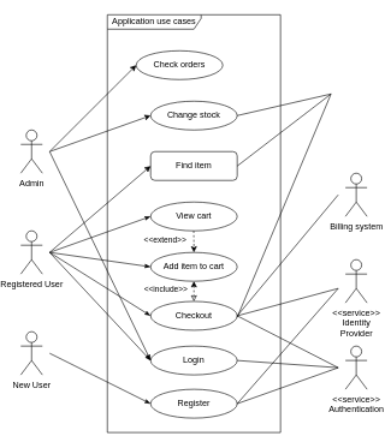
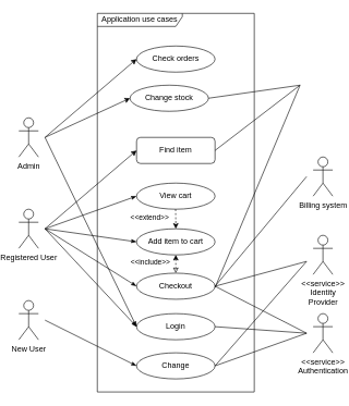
  <mxCell id="0" />
  <mxCell id="1" parent="0" />
  <mxCell id="2" value="Application use cases" style="shape=umlFrame;whiteSpace=wrap;html=1;width=130;height=20;" vertex="1" parent="1"><mxGeometry x="140" y="20" width="240" height="580" as="geometry" /></mxCell>
  <mxCell id="3" value="&amp;lt;&amp;lt;service&amp;gt;&amp;gt;&lt;br&gt;Authentication" style="shape=umlActor;verticalLabelPosition=bottom;verticalAlign=top;html=1;" vertex="1" parent="1"><mxGeometry x="470" y="480" width="30" height="60" as="geometry" /></mxCell>
  <mxCell id="4" value="Registered User" style="shape=umlActor;verticalLabelPosition=bottom;verticalAlign=top;html=1;" vertex="1" parent="1"><mxGeometry x="20" y="320" width="30" height="60" as="geometry" /></mxCell>
  <mxCell id="5" value="Billing system" style="shape=umlActor;verticalLabelPosition=bottom;verticalAlign=top;html=1;" vertex="1" parent="1"><mxGeometry x="470" y="240" width="30" height="60" as="geometry" /></mxCell>
  <mxCell id="6" value="View cart" style="ellipse;whiteSpace=wrap;html=1;" vertex="1" parent="1"><mxGeometry x="200" y="280" width="120" height="40" as="geometry" /></mxCell>
  <mxCell id="7" value="Add item to cart" style="ellipse;whiteSpace=wrap;html=1;" vertex="1" parent="1"><mxGeometry x="200" y="350" width="120" height="40" as="geometry" /></mxCell>
  <mxCell id="8" value="Checkout" style="ellipse;whiteSpace=wrap;html=1;" vertex="1" parent="1"><mxGeometry x="200" y="418" width="120" height="40" as="geometry" /></mxCell>
- <mxCell id="9" value="Register" style="ellipse;whiteSpace=wrap;html=1;" vertex="1" parent="1"><mxGeometry x="200" y="540" width="120" height="40" as="geometry" /></mxCell>
+ <mxCell id="9" value="Change" style="ellipse;whiteSpace=wrap;html=1;" vertex="1" parent="1"><mxGeometry x="200" y="540" width="120" height="40" as="geometry" /></mxCell>
  <mxCell id="10" value="" style="endArrow=classic;html=1;dashed=1;" edge="1" parent="1" target="7"><mxGeometry width="50" height="50" relative="1" as="geometry"><mxPoint x="259.71" y="320" as="sourcePoint" /><mxPoint x="260" y="360" as="targetPoint" /><Array as="points"><mxPoint x="260" y="340" /></Array></mxGeometry></mxCell>
  <mxCell id="11" value="&amp;lt;&amp;lt;extend&amp;gt;&amp;gt;" style="edgeLabel;html=1;align=center;verticalAlign=middle;resizable=0;points=[];" vertex="1" connectable="0" parent="10"><mxGeometry x="-0.278" relative="1" as="geometry"><mxPoint x="-40" y="1.72" as="offset" /></mxGeometry></mxCell>
  <mxCell id="12" value="" style="endArrow=classic;html=1;dashed=1;exitX=0.5;exitY=1;exitDx=0;exitDy=0;startArrow=classic;startFill=1;endFill=0;" edge="1" parent="1" source="7" target="8"><mxGeometry width="50" height="50" relative="1" as="geometry"><mxPoint x="259.76" y="400" as="sourcePoint" /><mxPoint x="260.05" y="440" as="targetPoint" /><Array as="points" /></mxGeometry></mxCell>
  <mxCell id="13" value="&amp;lt;&amp;lt;include&amp;gt;&amp;gt;" style="edgeLabel;html=1;align=center;verticalAlign=middle;resizable=0;points=[];" vertex="1" connectable="0" parent="12"><mxGeometry x="-0.278" relative="1" as="geometry"><mxPoint x="-40" y="0.95" as="offset" /></mxGeometry></mxCell>
  <mxCell id="14" value="" style="endArrow=classicThin;html=1;entryX=0;entryY=0.5;entryDx=0;entryDy=0;endFill=1;" edge="1" parent="1" target="7"><mxGeometry width="50" height="50" relative="1" as="geometry"><mxPoint x="60" y="350" as="sourcePoint" /><mxPoint x="220" y="490" as="targetPoint" /></mxGeometry></mxCell>
  <mxCell id="15" value="" style="endArrow=classicThin;html=1;entryX=0;entryY=0.5;entryDx=0;entryDy=0;endFill=1;" edge="1" parent="1" target="8"><mxGeometry width="50" height="50" relative="1" as="geometry"><mxPoint x="60" y="350" as="sourcePoint" /><mxPoint x="200" y="330" as="targetPoint" /></mxGeometry></mxCell>
  <mxCell id="16" value="" style="endArrow=classicThin;html=1;entryX=0;entryY=0.5;entryDx=0;entryDy=0;endFill=1;" edge="1" parent="1" target="6"><mxGeometry width="50" height="50" relative="1" as="geometry"><mxPoint x="60" y="350" as="sourcePoint" /><mxPoint x="210" y="360" as="targetPoint" /></mxGeometry></mxCell>
  <mxCell id="17" value="New User" style="shape=umlActor;verticalLabelPosition=bottom;verticalAlign=top;html=1;" vertex="1" parent="1"><mxGeometry x="20" y="460" width="30" height="60" as="geometry" /></mxCell>
  <mxCell id="18" value="" style="endArrow=classicThin;html=1;entryX=0;entryY=0.5;entryDx=0;entryDy=0;endFill=1;" edge="1" parent="1" target="9"><mxGeometry width="50" height="50" relative="1" as="geometry"><mxPoint x="60" y="490" as="sourcePoint" /><mxPoint x="90" y="440" as="targetPoint" /></mxGeometry></mxCell>
  <mxCell id="19" value="" style="endArrow=none;html=1;entryX=1;entryY=0.5;entryDx=0;entryDy=0;endFill=0;" edge="1" parent="1" target="8"><mxGeometry width="50" height="50" relative="1" as="geometry"><mxPoint x="460" y="270" as="sourcePoint" /><mxPoint x="470" y="310" as="targetPoint" /></mxGeometry></mxCell>
  <mxCell id="20" value="" style="endArrow=none;html=1;exitX=1;exitY=0.5;exitDx=0;exitDy=0;" edge="1" parent="1" source="9"><mxGeometry width="50" height="50" relative="1" as="geometry"><mxPoint x="400" y="550" as="sourcePoint" /><mxPoint x="460" y="510" as="targetPoint" /></mxGeometry></mxCell>
  <mxCell id="21" value="" style="endArrow=none;html=1;exitX=1;exitY=0.5;exitDx=0;exitDy=0;" edge="1" parent="1" source="8"><mxGeometry width="50" height="50" relative="1" as="geometry"><mxPoint x="440" y="440" as="sourcePoint" /><mxPoint x="460" y="510" as="targetPoint" /></mxGeometry></mxCell>
  <mxCell id="22" value="Login" style="ellipse;whiteSpace=wrap;html=1;" vertex="1" parent="1"><mxGeometry x="200" y="480" width="120" height="40" as="geometry" /></mxCell>
  <mxCell id="23" value="&amp;lt;&amp;lt;service&amp;gt;&amp;gt;&lt;br&gt;Identity&lt;br&gt;Provider" style="shape=umlActor;verticalLabelPosition=bottom;verticalAlign=top;html=1;" vertex="1" parent="1"><mxGeometry x="470" y="360" width="30" height="60" as="geometry" /></mxCell>
  <mxCell id="24" value="" style="endArrow=none;html=1;exitX=1;exitY=0.5;exitDx=0;exitDy=0;" edge="1" parent="1" source="9"><mxGeometry width="50" height="50" relative="1" as="geometry"><mxPoint x="320" y="540" as="sourcePoint" /><mxPoint x="460" y="400" as="targetPoint" /></mxGeometry></mxCell>
  <mxCell id="25" value="" style="endArrow=classicThin;html=1;entryX=0;entryY=0.5;entryDx=0;entryDy=0;endFill=1;" edge="1" parent="1" target="22"><mxGeometry width="50" height="50" relative="1" as="geometry"><mxPoint x="60" y="350" as="sourcePoint" /><mxPoint x="90" y="430" as="targetPoint" /></mxGeometry></mxCell>
  <mxCell id="26" value="" style="endArrow=none;html=1;" edge="1" parent="1"><mxGeometry width="50" height="50" relative="1" as="geometry"><mxPoint x="320" y="500" as="sourcePoint" /><mxPoint x="460" y="510" as="targetPoint" /></mxGeometry></mxCell>
  <mxCell id="27" value="" style="endArrow=none;html=1;exitX=1;exitY=0.5;exitDx=0;exitDy=0;" edge="1" parent="1" source="8"><mxGeometry width="50" height="50" relative="1" as="geometry"><mxPoint x="320" y="450" as="sourcePoint" /><mxPoint x="460" y="400" as="targetPoint" /></mxGeometry></mxCell>
  <mxCell id="28" value="Admin" style="shape=umlActor;verticalLabelPosition=bottom;verticalAlign=top;html=1;" vertex="1" parent="1"><mxGeometry x="20" y="180" width="30" height="60" as="geometry" /></mxCell>
  <mxCell id="29" value="" style="endArrow=classicThin;html=1;entryX=0;entryY=0.5;entryDx=0;entryDy=0;endFill=1;" edge="1" parent="1" target="22"><mxGeometry width="50" height="50" relative="1" as="geometry"><mxPoint x="60" y="210" as="sourcePoint" /><mxPoint x="105" y="480" as="targetPoint" /></mxGeometry></mxCell>
  <mxCell id="30" value="Find item" style="whiteSpace=wrap;html=1;rounded=1;" vertex="1" parent="1"><mxGeometry x="200" y="210" width="120" height="40" as="geometry" /></mxCell>
  <mxCell id="31" value="" style="endArrow=classic;html=1;entryX=0;entryY=0.5;entryDx=0;entryDy=0;" edge="1" parent="1" target="30"><mxGeometry width="50" height="50" relative="1" as="geometry"><mxPoint x="60" y="350" as="sourcePoint" /><mxPoint x="180" y="330" as="targetPoint" /></mxGeometry></mxCell>
- <mxCell id="32" value="Change stock" style="ellipse;whiteSpace=wrap;html=1;" vertex="1" parent="1"><mxGeometry x="200" y="140" width="120" height="40" as="geometry" /></mxCell>
+ <mxCell id="32" value="Change stock" style="ellipse;whiteSpace=wrap;html=1;" vertex="1" parent="1"><mxGeometry x="190" y="130" width="120" height="40" as="geometry" /></mxCell>
  <mxCell id="33" value="" style="endArrow=classic;html=1;entryX=0;entryY=0.5;entryDx=0;entryDy=0;" edge="1" parent="1" target="32"><mxGeometry width="50" height="50" relative="1" as="geometry"><mxPoint x="60" y="210" as="sourcePoint" /><mxPoint x="200" y="90" as="targetPoint" /></mxGeometry></mxCell>
- <mxCell id="34" value="Check orders" style="ellipse;whiteSpace=wrap;html=1;" vertex="1" parent="1"><mxGeometry x="180" y="70" width="120" height="40" as="geometry" /></mxCell>
+ <mxCell id="34" value="Check orders" style="ellipse;whiteSpace=wrap;html=1;" vertex="1" parent="1"><mxGeometry x="200" y="70" width="120" height="40" as="geometry" /></mxCell>
  <mxCell id="35" value="" style="endArrow=classic;html=1;entryX=0;entryY=0.5;entryDx=0;entryDy=0;" edge="1" parent="1" target="34"><mxGeometry width="50" height="50" relative="1" as="geometry"><mxPoint x="60" y="210" as="sourcePoint" /><mxPoint x="110" y="160" as="targetPoint" /></mxGeometry></mxCell>
  <mxCell id="36" value="" style="endArrow=none;html=1;exitX=1;exitY=0.5;exitDx=0;exitDy=0;" edge="1" parent="1" source="30"><mxGeometry width="50" height="50" relative="1" as="geometry"><mxPoint x="400" y="180" as="sourcePoint" /><mxPoint x="450" y="130" as="targetPoint" /></mxGeometry></mxCell>
  <mxCell id="37" value="" style="endArrow=none;html=1;exitX=1;exitY=0.5;exitDx=0;exitDy=0;" edge="1" parent="1" source="32"><mxGeometry width="50" height="50" relative="1" as="geometry"><mxPoint x="330" y="10" as="sourcePoint" /><mxPoint x="450" y="130" as="targetPoint" /></mxGeometry></mxCell>
  <mxCell id="38" value="" style="endArrow=none;html=1;" edge="1" parent="1"><mxGeometry width="50" height="50" relative="1" as="geometry"><mxPoint x="320" y="440" as="sourcePoint" /><mxPoint x="450" y="130" as="targetPoint" /></mxGeometry></mxCell>
